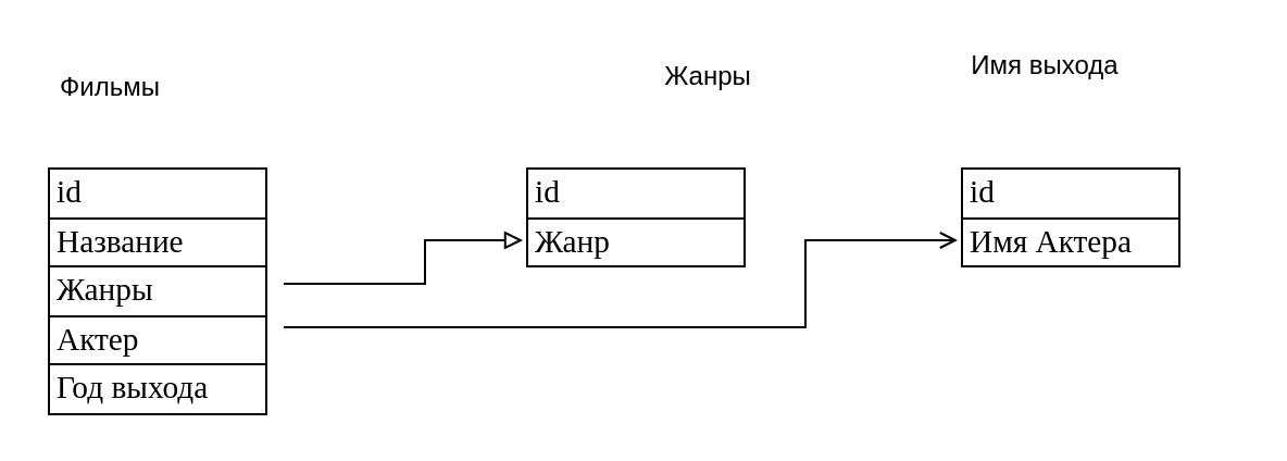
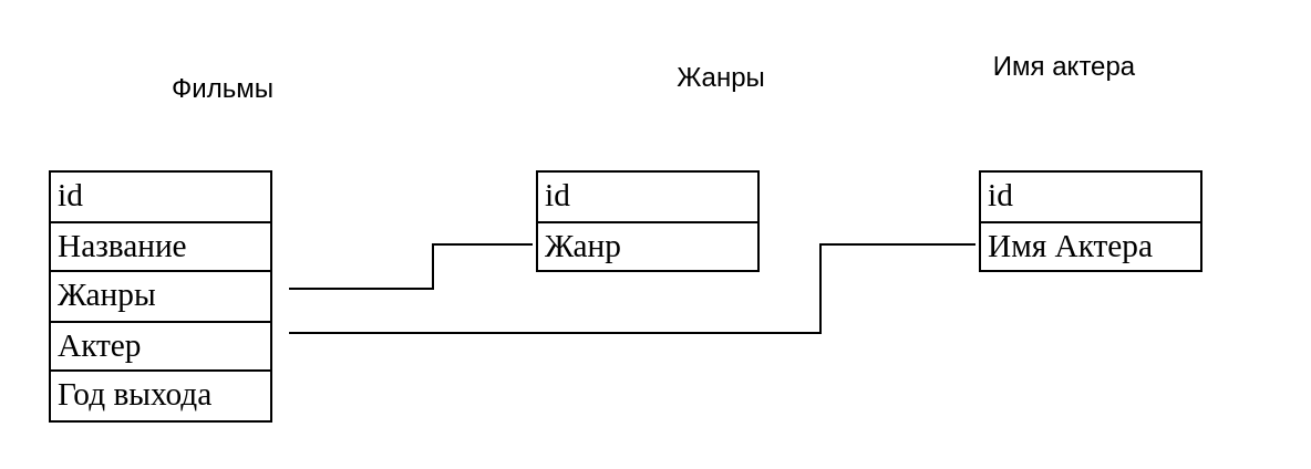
  <mxCell id="0" />
  <mxCell id="1" parent="0" />
- <mxCell id="2" value="" style="edgeStyle=orthogonalEdgeStyle;rounded=0;orthogonalLoop=1;jettySize=auto;html=1;endArrow=block;endFill=0;" edge="1" parent="1" source="4" target="6"><mxGeometry relative="1" as="geometry"><Array as="points"><mxPoint x="195" y="130" /><mxPoint x="195" y="110" /></Array></mxGeometry></mxCell>
- <mxCell id="3" style="edgeStyle=orthogonalEdgeStyle;rounded=0;orthogonalLoop=1;jettySize=auto;html=1;endArrow=open;endFill=0;" edge="1" parent="1" source="4" target="8"><mxGeometry relative="1" as="geometry"><Array as="points"><mxPoint x="370" y="150" /><mxPoint x="370" y="110" /></Array></mxGeometry></mxCell>
+ <mxCell id="2" value="" style="edgeStyle=orthogonalEdgeStyle;rounded=0;orthogonalLoop=1;jettySize=auto;html=1;endArrow=none;endFill=0;" edge="1" parent="1" source="4" target="6"><mxGeometry relative="1" as="geometry"><Array as="points"><mxPoint x="195" y="130" /><mxPoint x="195" y="110" /></Array></mxGeometry></mxCell>
+ <mxCell id="3" style="edgeStyle=orthogonalEdgeStyle;rounded=0;orthogonalLoop=1;jettySize=auto;html=1;endArrow=none;endFill=0;" edge="1" parent="1" source="4" target="8"><mxGeometry relative="1" as="geometry"><Array as="points"><mxPoint x="370" y="150" /><mxPoint x="370" y="110" /></Array></mxGeometry></mxCell>
  <mxCell id="4" value="&lt;table cellspacing=&quot;0&quot; cellpadding=&quot;0&quot; dir=&quot;ltr&quot; border=&quot;1&quot; style=&quot;table-layout: fixed ; font-size: 10pt ; font-family: &amp;quot;arial&amp;quot; ; width: 0px ; border-collapse: collapse ; border: none&quot;&gt;&lt;colgroup&gt;&lt;col width=&quot;100&quot;&gt;&lt;/colgroup&gt;&lt;tbody&gt;&lt;tr style=&quot;height: 21px&quot;&gt;&lt;td style=&quot;border-top: 1px solid #000000 ; border-right: 1px solid #000000 ; border-bottom: 1px solid #000000 ; border-left: 1px solid #000000 ; overflow: hidden ; padding: 2px 3px 2px 3px ; vertical-align: bottom ; font-family: &amp;quot;calibri&amp;quot; ; font-size: 11pt ; font-weight: normal&quot;&gt;id&lt;/td&gt;&lt;/tr&gt;&lt;tr style=&quot;height: 21px&quot;&gt;&lt;td style=&quot;border-right: 1px solid #000000 ; border-bottom: 1px solid #000000 ; border-left: 1px solid #000000 ; overflow: hidden ; padding: 2px 3px 2px 3px ; vertical-align: bottom ; font-family: &amp;quot;calibri&amp;quot; ; font-size: 11pt ; font-weight: normal&quot;&gt;Название&lt;/td&gt;&lt;/tr&gt;&lt;tr style=&quot;height: 21px&quot;&gt;&lt;td style=&quot;border-right: 1px solid #000000 ; border-bottom: 1px solid #000000 ; border-left: 1px solid #000000 ; overflow: hidden ; padding: 2px 3px 2px 3px ; vertical-align: bottom ; font-family: &amp;quot;calibri&amp;quot; ; font-size: 11pt ; font-weight: normal&quot;&gt;Жанры&lt;/td&gt;&lt;/tr&gt;&lt;tr style=&quot;height: 21px&quot;&gt;&lt;td style=&quot;border-right: 1px solid #000000 ; border-bottom: 1px solid #000000 ; border-left: 1px solid #000000 ; overflow: hidden ; padding: 2px 3px 2px 3px ; vertical-align: bottom ; font-family: &amp;quot;calibri&amp;quot; ; font-size: 11pt ; font-weight: normal&quot;&gt;Актер&lt;/td&gt;&lt;/tr&gt;&lt;tr style=&quot;height: 21px&quot;&gt;&lt;td style=&quot;border-right: 1px solid #000000 ; border-bottom: 1px solid #000000 ; border-left: 1px solid #000000 ; overflow: hidden ; padding: 2px 3px 2px 3px ; vertical-align: bottom ; font-family: &amp;quot;calibri&amp;quot; ; font-size: 11pt ; font-weight: normal&quot;&gt;Год выхода&lt;/td&gt;&lt;/tr&gt;&lt;/tbody&gt;&lt;/table&gt;" style="text;whiteSpace=wrap;html=1;" vertex="1" parent="1"><mxGeometry x="20" y="70" width="110" height="120" as="geometry" /></mxCell>
- <mxCell id="5" value="Фильмы" style="text;html=1;align=center;verticalAlign=middle;resizable=0;points=[];autosize=1;strokeColor=none;fillColor=none;" vertex="1" parent="1"><mxGeometry x="20" y="30" width="60" height="20" as="geometry" /></mxCell>
+ <mxCell id="5" value="Фильмы" style="text;html=1;align=center;verticalAlign=middle;resizable=0;points=[];autosize=1;strokeColor=none;fillColor=none;" vertex="1" parent="1"><mxGeometry x="70" y="30" width="60" height="20" as="geometry" /></mxCell>
  <mxCell id="6" value="&lt;table cellspacing=&quot;0&quot; cellpadding=&quot;0&quot; dir=&quot;ltr&quot; border=&quot;1&quot; style=&quot;table-layout: fixed ; font-size: 10pt ; font-family: &amp;quot;arial&amp;quot; ; width: 0px ; border-collapse: collapse ; border: none&quot;&gt;&lt;colgroup&gt;&lt;col width=&quot;100&quot;&gt;&lt;/colgroup&gt;&lt;tbody&gt;&lt;tr style=&quot;height: 21px&quot;&gt;&lt;td style=&quot;border-top: 1px solid #000000 ; border-right: 1px solid #000000 ; border-bottom: 1px solid #000000 ; border-left: 1px solid #000000 ; overflow: hidden ; padding: 2px 3px 2px 3px ; vertical-align: bottom ; font-family: &amp;quot;calibri&amp;quot; ; font-size: 11pt ; font-weight: normal&quot;&gt;id&lt;/td&gt;&lt;/tr&gt;&lt;tr style=&quot;height: 21px&quot;&gt;&lt;td style=&quot;border-right: 1px solid #000000 ; border-bottom: 1px solid #000000 ; border-left: 1px solid #000000 ; overflow: hidden ; padding: 2px 3px 2px 3px ; vertical-align: bottom ; font-family: &amp;quot;calibri&amp;quot; ; font-size: 11pt ; font-weight: normal&quot;&gt;Жанр&lt;/td&gt;&lt;/tr&gt;&lt;/tbody&gt;&lt;/table&gt;" style="text;whiteSpace=wrap;html=1;" vertex="1" parent="1"><mxGeometry x="240" y="70" width="130" height="60" as="geometry" /></mxCell>
  <mxCell id="7" value="Жанры" style="text;html=1;align=center;verticalAlign=middle;resizable=0;points=[];autosize=1;strokeColor=none;fillColor=none;" vertex="1" parent="1"><mxGeometry x="295" y="25" width="60" height="20" as="geometry" /></mxCell>
  <mxCell id="8" value="&lt;table cellspacing=&quot;0&quot; cellpadding=&quot;0&quot; dir=&quot;ltr&quot; border=&quot;1&quot; style=&quot;table-layout: fixed ; font-size: 10pt ; font-family: &amp;quot;arial&amp;quot; ; width: 0px ; border-collapse: collapse ; border: none&quot;&gt;&lt;colgroup&gt;&lt;col width=&quot;100&quot;&gt;&lt;/colgroup&gt;&lt;tbody&gt;&lt;tr style=&quot;height: 21px&quot;&gt;&lt;td style=&quot;border-top: 1px solid #000000 ; border-right: 1px solid #000000 ; border-bottom: 1px solid #000000 ; border-left: 1px solid #000000 ; overflow: hidden ; padding: 2px 3px 2px 3px ; vertical-align: bottom ; font-family: &amp;quot;calibri&amp;quot; ; font-size: 11pt ; font-weight: normal&quot;&gt;id&lt;/td&gt;&lt;/tr&gt;&lt;tr style=&quot;height: 21px&quot;&gt;&lt;td style=&quot;border-right: 1px solid #000000 ; border-bottom: 1px solid #000000 ; border-left: 1px solid #000000 ; overflow: hidden ; padding: 2px 3px 2px 3px ; vertical-align: bottom ; font-family: &amp;quot;calibri&amp;quot; ; font-size: 11pt ; font-weight: normal&quot;&gt;Имя Актера&lt;/td&gt;&lt;/tr&gt;&lt;/tbody&gt;&lt;/table&gt;" style="text;whiteSpace=wrap;html=1;" vertex="1" parent="1"><mxGeometry x="440" y="70" width="130" height="60" as="geometry" /></mxCell>
- <mxCell id="9" value="Имя выхода" style="text;html=1;align=center;verticalAlign=middle;resizable=0;points=[];autosize=1;strokeColor=none;fillColor=none;" vertex="1" parent="1"><mxGeometry x="440" y="20" width="80" height="20" as="geometry" /></mxCell>
+ <mxCell id="9" value="Имя актера" style="text;html=1;align=center;verticalAlign=middle;resizable=0;points=[];autosize=1;strokeColor=none;fillColor=none;" vertex="1" parent="1"><mxGeometry x="440" y="20" width="80" height="20" as="geometry" /></mxCell>
